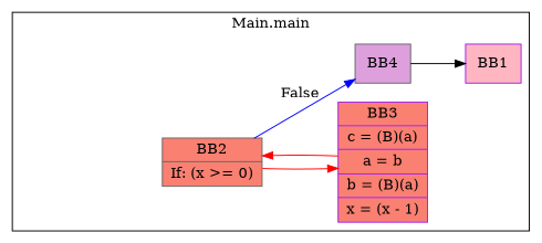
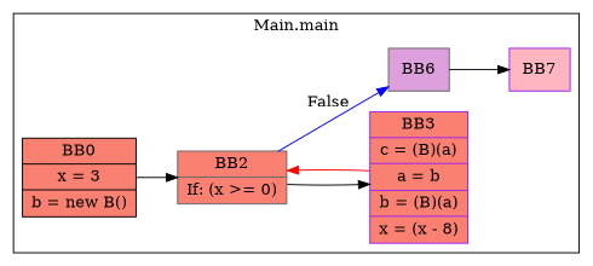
  digraph {
    rankdir=LR
    node [color=gray40 fillcolor=salmon shape=record style=filled]
    edge [color=black]
+   n1 [color=black label="BB0|x = 3|b = new B()"]
    n2 [label="BB2|If: (x \>= 0)"]
-   n3 [color=purple label="BB3|c = (B)(a)|a = b|b = (B)(a)|x = (x - 1)"]
-   n4 [fillcolor=plum label=BB4]
-   n5 [color=purple fillcolor=lightpink label=BB1]
+   n3 [color=purple label="BB3|c = (B)(a)|a = b|b = (B)(a)|x = (x - 8)"]
+   n4 [fillcolor=plum label=BB6]
+   n5 [color=purple fillcolor=lightpink label=BB7]
    subgraph cluster_1 {
      label="Main.main"
+     n1
      n2
      n3
      n4
      n5
    }
-   n2 -> n3 [color=red]
+   n1 -> n2
+   n2 -> n3
    n2 -> n4 [color=blue label=False]
    n3 -> n2 [color=red]
    n4 -> n5
  }
